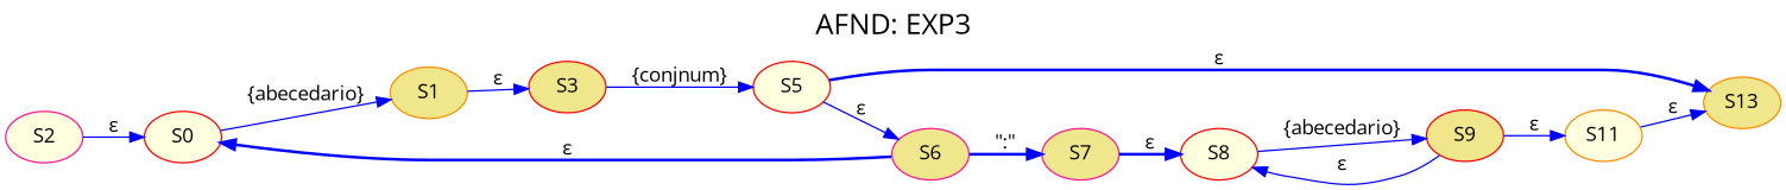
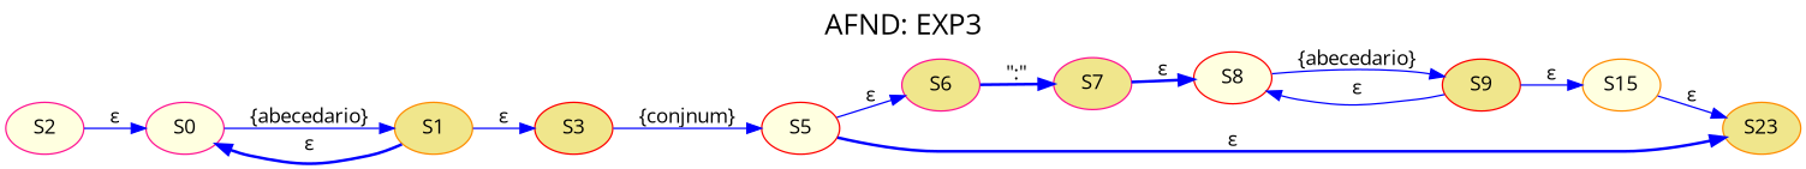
  digraph {
    fontname="Open Sans"
    fontsize=20
    label="AFND: EXP3"
    labelloc=t
    rankdir=LR
    node [color=deeppink fillcolor=khaki fontname="Open Sans" style=filled]
    edge [color=blue fontname="Open Sans" style=solid]
-   n1 [color=red fillcolor=lightyellow label=S0]
+   n1 [fillcolor=lightyellow label=S0]
    n2 [color=darkorange label=S1]
    n3 [color=red label=S3]
    n4 [color=red fillcolor=lightyellow label=S5]
    n5 [fillcolor=lightyellow label=S2]
    n6 [label=S6]
-   S13 [color=darkorange]
+   S13 [color=darkorange label=S23]
    n8 [label=S7]
    n9 [color=red fillcolor=lightyellow label=S8]
    n10 [color=red label=S9]
-   n11 [color=darkorange fillcolor=lightyellow label=S11]
+   n11 [color=darkorange fillcolor=lightyellow label=S15]
    n1 -> n2 [label="{abecedario}"]
-   n1 -> n6 [dir=back label="ε" style=bold]
+   n1 -> n2 [dir=back label="ε" style=bold]
    n2 -> n3 [label="ε"]
    n3 -> n4 [label="{conjnum}"]
    n4 -> n6 [label="ε"]
    n4 -> S13 [label="ε" style=bold]
    n5 -> n1 [label="ε"]
    n6 -> n8 [label="\":\"" style=bold]
    n8 -> n9 [label="ε" style=bold]
    n9 -> n10 [label="{abecedario}"]
    n9 -> n10 [dir=back label="ε"]
    n10 -> n11 [label="ε"]
    n11 -> S13 [label="ε"]
  }
